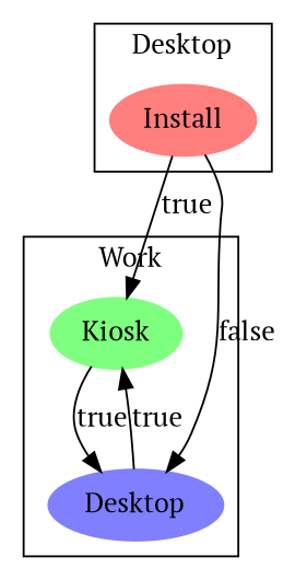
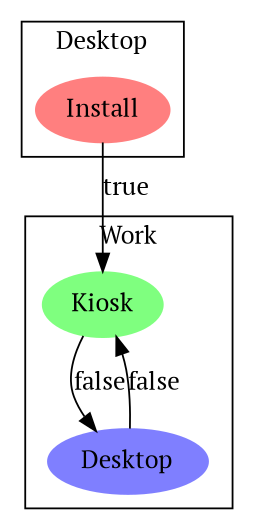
  digraph {
    fontname="PT Serif"
    rankdir=TB
    node [fontname="PT Serif" style=filled]
    edge [fontname="PT Serif"]
    n1 [color="#ff7f7f" label=Install]
    n2 [color="#7fff7f" label=Kiosk]
    n3 [color="#7f7fff" label=Desktop]
    subgraph cluster_1 {
      label=Desktop
      n1
    }
    subgraph cluster_2 {
      label=Work
      n2
      n3
    }
    n1 -> n2 [label=true]
-   n1 -> n3 [label=false]
-   n2 -> n3 [label=true]
-   n3 -> n2 [label=true]
+   n2 -> n3 [label=false]
+   n3 -> n2 [label=false]
  }
